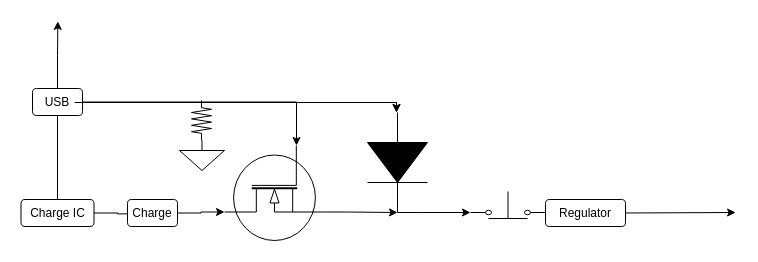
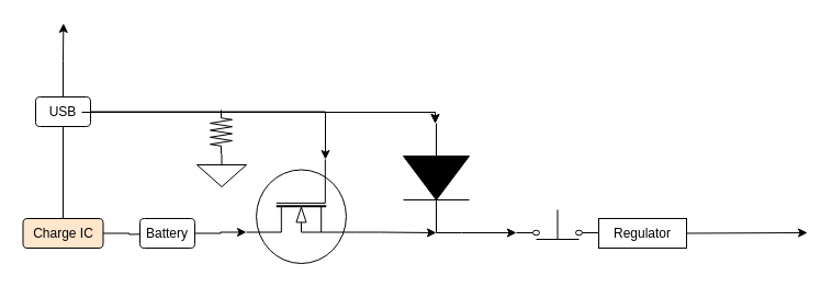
  <mxCell id="0" />
  <mxCell id="1" parent="0" />
  <mxCell id="2" style="edgeStyle=orthogonalEdgeStyle;rounded=0;orthogonalLoop=1;jettySize=auto;html=1;exitX=0.7;exitY=1;exitDx=0;exitDy=0;exitPerimeter=0;entryX=1;entryY=0.5;entryDx=0;entryDy=0;entryPerimeter=0;" edge="1" parent="1" source="3" target="5"><mxGeometry relative="1" as="geometry"><Array as="points"><mxPoint x="345" y="212" /><mxPoint x="397" y="212" /></Array></mxGeometry></mxCell>
  <mxCell id="3" value="" style="verticalLabelPosition=bottom;shadow=0;dashed=0;align=center;html=1;verticalAlign=top;shape=mxgraph.electrical.mosfets1.n-channel_mosfet_1;direction=south;flipH=1;" vertex="1" parent="1"><mxGeometry x="224" y="145" width="100" height="95" as="geometry" /></mxCell>
  <mxCell id="4" style="edgeStyle=orthogonalEdgeStyle;rounded=0;orthogonalLoop=1;jettySize=auto;html=1;exitX=1;exitY=0.5;exitDx=0;exitDy=0;exitPerimeter=0;entryX=0;entryY=0.8;entryDx=0;entryDy=0;" edge="1" parent="1" source="5" target="7"><mxGeometry relative="1" as="geometry"><Array as="points"><mxPoint x="420" y="212" /><mxPoint x="420" y="212" /></Array></mxGeometry></mxCell>
  <mxCell id="5" value="" style="pointerEvents=1;fillColor=strokeColor;verticalLabelPosition=bottom;shadow=0;dashed=0;align=center;html=1;verticalAlign=top;shape=mxgraph.electrical.diodes.diode;direction=south;" vertex="1" parent="1"><mxGeometry x="367" y="112" width="60" height="100" as="geometry" /></mxCell>
  <mxCell id="6" value="" style="pointerEvents=1;verticalLabelPosition=bottom;shadow=0;dashed=0;align=center;html=1;verticalAlign=top;shape=mxgraph.electrical.resistors.resistor_2;direction=south;" vertex="1" parent="1"><mxGeometry x="191" y="100" width="20" height="40" as="geometry" /></mxCell>
  <mxCell id="7" value="" style="pointerEvents=1;verticalLabelPosition=bottom;shadow=0;dashed=0;align=center;html=1;verticalAlign=top;shape=mxgraph.electrical.electro-mechanical.pushbuttonBreak2;elSwitchState=off;" vertex="1" parent="1"><mxGeometry x="470" y="188" width="75" height="30" as="geometry" /></mxCell>
  <mxCell id="8" value="" style="pointerEvents=1;verticalLabelPosition=bottom;shadow=0;dashed=0;align=center;html=1;verticalAlign=top;shape=mxgraph.electrical.signal_sources.signal_ground;" vertex="1" parent="1"><mxGeometry x="179" y="140" width="45" height="30" as="geometry" /></mxCell>
  <mxCell id="9" style="edgeStyle=orthogonalEdgeStyle;rounded=0;orthogonalLoop=1;jettySize=auto;html=1;exitX=0.5;exitY=1;exitDx=0;exitDy=0;" edge="1" parent="1" source="14"><mxGeometry relative="1" as="geometry"><mxPoint x="61" y="208" as="targetPoint" /><Array as="points"><mxPoint x="57" y="208" /></Array></mxGeometry></mxCell>
  <mxCell id="10" style="edgeStyle=orthogonalEdgeStyle;rounded=0;orthogonalLoop=1;jettySize=auto;html=1;exitX=1;exitY=0.5;exitDx=0;exitDy=0;entryX=0;entryY=0.72;entryDx=0;entryDy=0;entryPerimeter=0;" edge="1" parent="1" source="14" target="3"><mxGeometry relative="1" as="geometry"><mxPoint x="295.111" y="101.333" as="targetPoint" /></mxGeometry></mxCell>
  <mxCell id="11" style="edgeStyle=orthogonalEdgeStyle;rounded=0;orthogonalLoop=1;jettySize=auto;html=1;" edge="1" parent="1"><mxGeometry relative="1" as="geometry"><mxPoint x="396" y="112" as="targetPoint" /><mxPoint x="74" y="102" as="sourcePoint" /><Array as="points"><mxPoint x="74" y="102" /><mxPoint x="396" y="102" /></Array></mxGeometry></mxCell>
  <mxCell id="12" style="edgeStyle=orthogonalEdgeStyle;rounded=0;orthogonalLoop=1;jettySize=auto;html=1;exitX=0.5;exitY=0;exitDx=0;exitDy=0;entryX=0.5;entryY=0;entryDx=0;entryDy=0;" edge="1" parent="1" source="14" target="14"><mxGeometry relative="1" as="geometry"><mxPoint x="57.333" y="52" as="targetPoint" /></mxGeometry></mxCell>
  <mxCell id="13" style="edgeStyle=orthogonalEdgeStyle;rounded=0;orthogonalLoop=1;jettySize=auto;html=1;exitX=0.5;exitY=0;exitDx=0;exitDy=0;" edge="1" parent="1" source="14"><mxGeometry relative="1" as="geometry"><mxPoint x="57.333" y="20.889" as="targetPoint" /></mxGeometry></mxCell>
  <mxCell id="14" value="USB" style="rounded=1;whiteSpace=wrap;html=1;" vertex="1" parent="1"><mxGeometry x="32" y="88" width="50" height="27" as="geometry" /></mxCell>
  <mxCell id="15" style="edgeStyle=orthogonalEdgeStyle;rounded=0;orthogonalLoop=1;jettySize=auto;html=1;exitX=1;exitY=0.5;exitDx=0;exitDy=0;" edge="1" parent="1" source="16"><mxGeometry relative="1" as="geometry"><mxPoint x="141" y="213" as="targetPoint" /></mxGeometry></mxCell>
- <mxCell id="16" value="Charge IC" style="rounded=1;whiteSpace=wrap;html=1;" vertex="1" parent="1"><mxGeometry x="20.5" y="199" width="73" height="27" as="geometry" /></mxCell>
+ <mxCell id="16" value="Charge IC" style="rounded=1;whiteSpace=wrap;html=1;fillColor=#ffe6cc;" vertex="1" parent="1"><mxGeometry x="20.5" y="199" width="73" height="27" as="geometry" /></mxCell>
  <mxCell id="17" style="edgeStyle=orthogonalEdgeStyle;rounded=0;orthogonalLoop=1;jettySize=auto;html=1;exitX=1;exitY=0.5;exitDx=0;exitDy=0;entryX=0.7;entryY=0;entryDx=0;entryDy=0;entryPerimeter=0;" edge="1" parent="1" source="18" target="3"><mxGeometry relative="1" as="geometry" /></mxCell>
- <mxCell id="18" value="Charge" style="rounded=1;whiteSpace=wrap;html=1;" vertex="1" parent="1"><mxGeometry x="127" y="199" width="50" height="27" as="geometry" /></mxCell>
+ <mxCell id="18" value="Battery" style="rounded=1;whiteSpace=wrap;html=1;" vertex="1" parent="1"><mxGeometry x="127" y="199" width="50" height="27" as="geometry" /></mxCell>
  <mxCell id="19" style="edgeStyle=orthogonalEdgeStyle;rounded=0;orthogonalLoop=1;jettySize=auto;html=1;" edge="1" parent="1"><mxGeometry relative="1" as="geometry"><mxPoint x="396" y="112" as="targetPoint" /><mxPoint x="74" y="102" as="sourcePoint" /><Array as="points"><mxPoint x="74" y="102" /><mxPoint x="396" y="102" /></Array></mxGeometry></mxCell>
  <mxCell id="20" style="edgeStyle=orthogonalEdgeStyle;rounded=0;orthogonalLoop=1;jettySize=auto;html=1;exitX=1;exitY=0.5;exitDx=0;exitDy=0;" edge="1" parent="1" source="21"><mxGeometry relative="1" as="geometry"><mxPoint x="735.111" y="212" as="targetPoint" /></mxGeometry></mxCell>
- <mxCell id="21" value="Regulator" style="rounded=1;whiteSpace=wrap;html=1;" vertex="1" parent="1"><mxGeometry x="545" y="199" width="80" height="27" as="geometry" /></mxCell>
+ <mxCell id="21" value="Regulator" style="whiteSpace=wrap;html=1;rounded=0;" vertex="1" parent="1"><mxGeometry x="545" y="199" width="80" height="27" as="geometry" /></mxCell>
